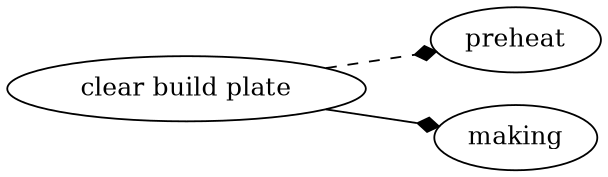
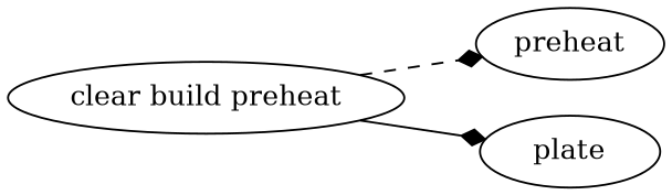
  digraph {
    rankdir=LR
    edge [arrowhead=diamond]
-   n1 [label="clear build plate"]
+   n1 [label="clear build preheat"]
    preheat
-   making
+   making [label=plate]
    n1 -> preheat [style=dashed]
    n1 -> making [style=solid]
  }
